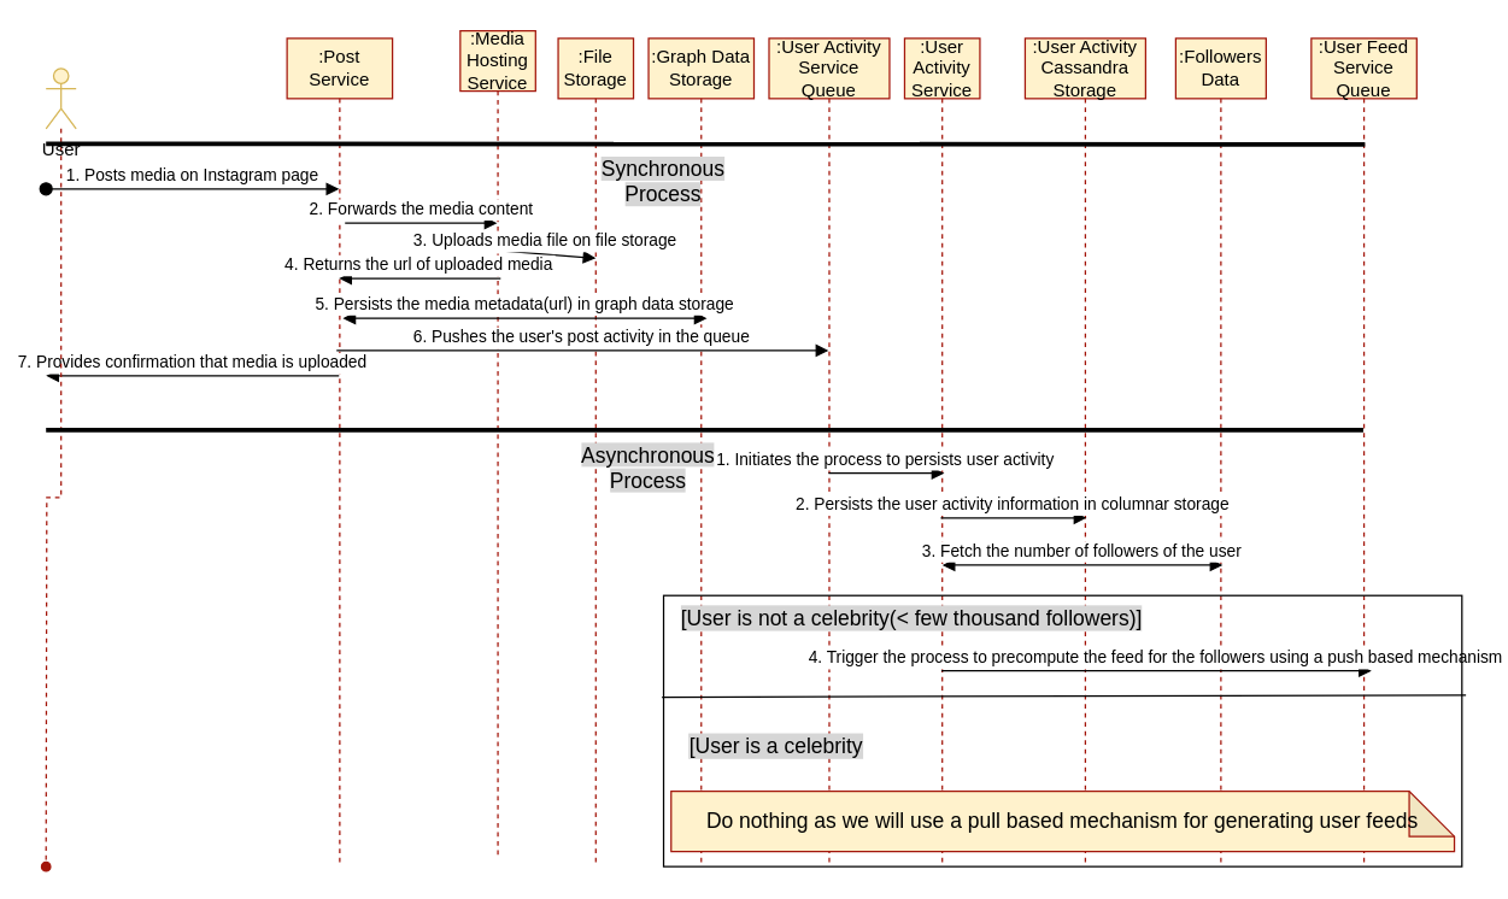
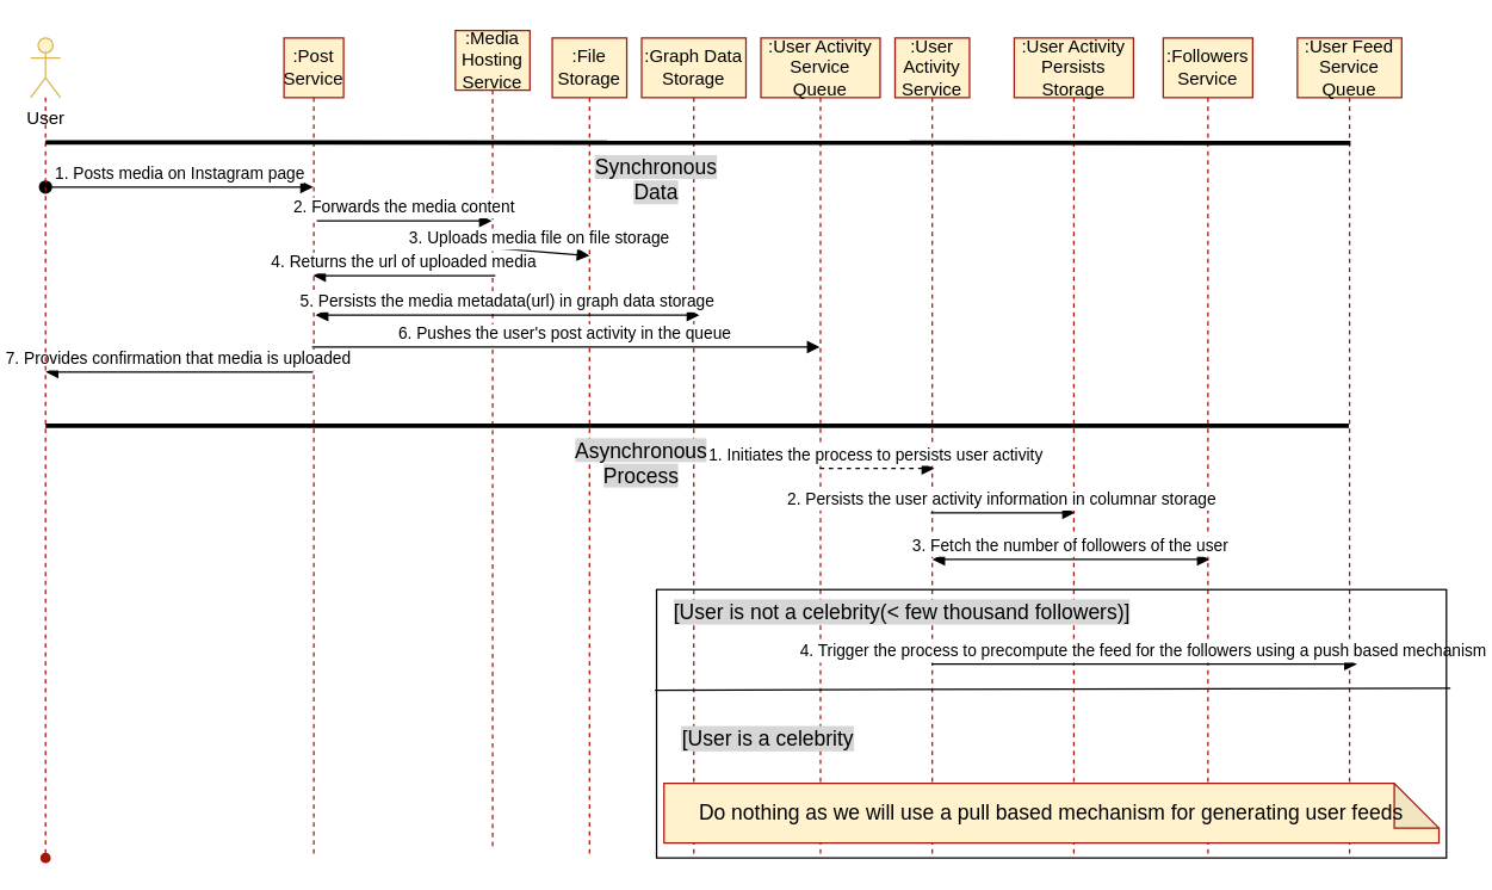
  <mxCell id="0" />
  <mxCell id="1" parent="0" />
- <mxCell id="2" value=":Post Service" style="shape=umlLifeline;perimeter=lifelinePerimeter;container=1;collapsible=0;recursiveResize=0;rounded=0;shadow=0;strokeWidth=1;whiteSpace=wrap;fillColor=#fff2cc;strokeColor=#A3160B;" parent="1" vertex="1"><mxGeometry x="190" y="25" width="70" height="550" as="geometry" /></mxCell>
+ <mxCell id="2" value=":Post Service" style="shape=umlLifeline;perimeter=lifelinePerimeter;container=1;collapsible=0;recursiveResize=0;rounded=0;shadow=0;strokeWidth=1;whiteSpace=wrap;fillColor=#fff2cc;strokeColor=#A3160B;" parent="1" vertex="1"><mxGeometry x="190" y="25" width="40" height="550" as="geometry" /></mxCell>
  <mxCell id="3" value=":Media Hosting Service" style="shape=umlLifeline;perimeter=lifelinePerimeter;container=1;collapsible=0;recursiveResize=0;rounded=0;shadow=0;strokeWidth=1;align=center;whiteSpace=wrap;fillColor=#fff2cc;strokeColor=#A3160B;" parent="1" vertex="1"><mxGeometry x="305" y="20" width="50" height="550" as="geometry" /></mxCell>
  <mxCell id="4" value="2. Forwards the media content" style="verticalAlign=bottom;endArrow=block;shadow=0;strokeWidth=1;exitX=0.55;exitY=0.223;exitDx=0;exitDy=0;exitPerimeter=0;" parent="1" source="2" target="3" edge="1"><mxGeometry relative="1" as="geometry"><mxPoint x="180" y="174" as="sourcePoint" /><mxPoint x="300" y="165" as="targetPoint" /></mxGeometry></mxCell>
  <mxCell id="5" value="1. Posts media on Instagram page" style="verticalAlign=bottom;startArrow=oval;endArrow=block;startSize=8;shadow=0;strokeWidth=1;html=1;align=center;" parent="1" target="2" edge="1"><mxGeometry relative="1" as="geometry"><mxPoint x="30" y="125" as="sourcePoint" /><mxPoint x="150" y="145" as="targetPoint" /></mxGeometry></mxCell>
  <mxCell id="6" value=":File Storage" style="shape=umlLifeline;perimeter=lifelinePerimeter;container=1;collapsible=0;recursiveResize=0;rounded=0;shadow=0;strokeWidth=1;align=center;whiteSpace=wrap;fillColor=#fff2cc;strokeColor=#A3160B;" vertex="1" parent="1"><mxGeometry x="370" y="25" width="50" height="550" as="geometry" /></mxCell>
  <mxCell id="7" value="3. Uploads media file on file storage" style="verticalAlign=bottom;endArrow=block;shadow=0;strokeWidth=1;exitX=0.456;exitY=0.265;exitDx=0;exitDy=0;exitPerimeter=0;" edge="1" parent="1" source="3"><mxGeometry relative="1" as="geometry"><mxPoint x="335" y="205" as="sourcePoint" /><mxPoint x="395" y="171" as="targetPoint" /></mxGeometry></mxCell>
  <mxCell id="8" value=":Graph Data Storage" style="shape=umlLifeline;perimeter=lifelinePerimeter;container=1;collapsible=0;recursiveResize=0;rounded=0;shadow=0;strokeWidth=1;align=center;whiteSpace=wrap;fillColor=#fff2cc;strokeColor=#A3160B;" vertex="1" parent="1"><mxGeometry x="430" y="25" width="70" height="550" as="geometry" /></mxCell>
  <mxCell id="9" value="&lt;font style=&quot;font-size: 14px ; background-color: rgb(214 , 214 , 214)&quot;&gt;Asynchronous Process&lt;/font&gt;" style="text;html=1;strokeColor=none;fillColor=none;align=center;verticalAlign=middle;whiteSpace=wrap;rounded=0;" vertex="1" parent="8"><mxGeometry x="-30" y="270" width="60" height="30" as="geometry" /></mxCell>
- <mxCell id="10" value="&lt;font style=&quot;font-size: 14px ; background-color: rgb(214 , 214 , 214)&quot;&gt;Synchronous Process&lt;/font&gt;" style="text;html=1;strokeColor=none;fillColor=none;align=center;verticalAlign=middle;whiteSpace=wrap;rounded=0;" vertex="1" parent="8"><mxGeometry x="-20" y="80" width="60" height="30" as="geometry" /></mxCell>
+ <mxCell id="10" value="&lt;font style=&quot;font-size: 14px ; background-color: rgb(214 , 214 , 214)&quot;&gt;Synchronous Data&lt;/font&gt;" style="text;html=1;strokeColor=none;fillColor=none;align=center;verticalAlign=middle;whiteSpace=wrap;rounded=0;" vertex="1" parent="8"><mxGeometry x="-20" y="80" width="60" height="30" as="geometry" /></mxCell>
  <mxCell id="11" value=":User Activity Service Queue" style="shape=umlLifeline;perimeter=lifelinePerimeter;container=1;collapsible=0;recursiveResize=0;rounded=0;shadow=0;strokeWidth=1;align=center;whiteSpace=wrap;fillColor=#fff2cc;strokeColor=#A3160B;" vertex="1" parent="1"><mxGeometry x="510" y="25" width="80" height="550" as="geometry" /></mxCell>
  <mxCell id="12" value=":User Activity Service" style="shape=umlLifeline;perimeter=lifelinePerimeter;container=1;collapsible=0;recursiveResize=0;rounded=0;shadow=0;strokeWidth=1;align=center;whiteSpace=wrap;fillColor=#fff2cc;strokeColor=#A3160B;" vertex="1" parent="1"><mxGeometry x="600" y="25" width="50" height="550" as="geometry" /></mxCell>
- <mxCell id="13" value=":User Activity Cassandra Storage" style="shape=umlLifeline;perimeter=lifelinePerimeter;container=1;collapsible=0;recursiveResize=0;rounded=0;shadow=0;strokeWidth=1;align=center;whiteSpace=wrap;fillColor=#fff2cc;strokeColor=#A3160B;" vertex="1" parent="1"><mxGeometry x="680" y="25" width="80" height="550" as="geometry" /></mxCell>
- <mxCell id="14" value=":Followers Data" style="shape=umlLifeline;perimeter=lifelinePerimeter;container=1;collapsible=0;recursiveResize=0;rounded=0;shadow=0;strokeWidth=1;align=center;whiteSpace=wrap;fillColor=#fff2cc;strokeColor=#A3160B;" vertex="1" parent="1"><mxGeometry x="780" y="25" width="60" height="550" as="geometry" /></mxCell>
+ <mxCell id="13" value=":User Activity Persists Storage" style="shape=umlLifeline;perimeter=lifelinePerimeter;container=1;collapsible=0;recursiveResize=0;rounded=0;shadow=0;strokeWidth=1;align=center;whiteSpace=wrap;fillColor=#fff2cc;strokeColor=#A3160B;" vertex="1" parent="1"><mxGeometry x="680" y="25" width="80" height="550" as="geometry" /></mxCell>
+ <mxCell id="14" value=":Followers Service" style="shape=umlLifeline;perimeter=lifelinePerimeter;container=1;collapsible=0;recursiveResize=0;rounded=0;shadow=0;strokeWidth=1;align=center;whiteSpace=wrap;fillColor=#fff2cc;strokeColor=#A3160B;" vertex="1" parent="1"><mxGeometry x="780" y="25" width="60" height="550" as="geometry" /></mxCell>
  <mxCell id="15" value=":User Feed Service Queue" style="shape=umlLifeline;perimeter=lifelinePerimeter;container=1;collapsible=0;recursiveResize=0;rounded=0;shadow=0;strokeWidth=1;align=center;whiteSpace=wrap;fillColor=#fff2cc;strokeColor=#A3160B;" vertex="1" parent="1"><mxGeometry x="870" y="25" width="70" height="550" as="geometry" /></mxCell>
  <mxCell id="16" value="4. Returns the url of uploaded media" style="verticalAlign=bottom;endArrow=block;shadow=0;strokeWidth=1;exitX=0.536;exitY=0.299;exitDx=0;exitDy=0;exitPerimeter=0;" edge="1" parent="1" source="3" target="2"><mxGeometry relative="1" as="geometry"><mxPoint x="280" y="146" as="sourcePoint" /><mxPoint x="405" y="146" as="targetPoint" /></mxGeometry></mxCell>
  <mxCell id="17" value="5. Persists the media metadata(url) in graph data storage" style="verticalAlign=bottom;endArrow=block;shadow=0;strokeWidth=1;exitX=0.53;exitY=0.338;exitDx=0;exitDy=0;exitPerimeter=0;startArrow=block;startFill=1;entryX=0.554;entryY=0.338;entryDx=0;entryDy=0;entryPerimeter=0;" edge="1" parent="1" source="2" target="8"><mxGeometry relative="1" as="geometry"><mxPoint x="250" y="225" as="sourcePoint" /><mxPoint x="189.5" y="168.8" as="targetPoint" /></mxGeometry></mxCell>
  <mxCell id="18" value="6. Pushes the user's post activity in the queue" style="verticalAlign=bottom;endArrow=block;shadow=0;strokeWidth=1;exitX=0.47;exitY=0.377;exitDx=0;exitDy=0;exitPerimeter=0;" edge="1" parent="1" source="2" target="11"><mxGeometry relative="1" as="geometry"><mxPoint x="180" y="206" as="sourcePoint" /><mxPoint x="586.1" y="195" as="targetPoint" /></mxGeometry></mxCell>
  <mxCell id="19" value="7. Provides confirmation that media is uploaded" style="verticalAlign=bottom;endArrow=block;shadow=0;strokeWidth=1;" edge="1" parent="1" source="2"><mxGeometry relative="1" as="geometry"><mxPoint x="180" y="216" as="sourcePoint" /><mxPoint x="30" y="249" as="targetPoint" /></mxGeometry></mxCell>
  <mxCell id="20" style="edgeStyle=orthogonalEdgeStyle;rounded=0;orthogonalLoop=1;jettySize=auto;html=1;endArrow=oval;endFill=1;dashed=1;fillColor=#fff2cc;strokeColor=#A3160B;" edge="1" parent="1" source="21"><mxGeometry relative="1" as="geometry"><mxPoint x="30" y="575" as="targetPoint" /></mxGeometry></mxCell>
- <mxCell id="21" value="User" style="shape=umlActor;verticalLabelPosition=bottom;verticalAlign=top;html=1;outlineConnect=0;fillColor=#fff2cc;strokeColor=#d6b656;" vertex="1" parent="1"><mxGeometry x="30" y="45" width="20" height="40" as="geometry" /></mxCell>
+ <mxCell id="21" value="User" style="shape=umlActor;verticalLabelPosition=bottom;verticalAlign=top;html=1;outlineConnect=0;fillColor=#fff2cc;strokeColor=#d6b656;" vertex="1" parent="1"><mxGeometry x="20" y="25" width="20" height="40" as="geometry" /></mxCell>
  <mxCell id="22" value="" style="shape=link;html=1;rounded=0;endArrow=oval;endFill=1;strokeColor=none;entryX=0.497;entryY=0.126;entryDx=0;entryDy=0;entryPerimeter=0;fillColor=#647687;startArrow=none;" edge="1" parent="1" source="10" target="15"><mxGeometry width="100" relative="1" as="geometry"><mxPoint x="30" y="85" as="sourcePoint" /><mxPoint x="570" y="235" as="targetPoint" /></mxGeometry></mxCell>
  <mxCell id="23" value="" style="endArrow=none;html=1;rounded=0;shadow=0;strokeColor=#000000;strokeWidth=3;entryX=0.509;entryY=0.128;entryDx=0;entryDy=0;entryPerimeter=0;" edge="1" parent="1" target="15"><mxGeometry width="50" height="50" relative="1" as="geometry"><mxPoint x="30" y="95" as="sourcePoint" /><mxPoint x="905" y="105" as="targetPoint" /><Array as="points" /></mxGeometry></mxCell>
  <mxCell id="24" value="" style="shape=link;html=1;rounded=0;endArrow=none;endFill=1;strokeColor=none;entryX=0.497;entryY=0.126;entryDx=0;entryDy=0;entryPerimeter=0;fillColor=#647687;" edge="1" parent="1" target="10"><mxGeometry width="100" relative="1" as="geometry"><mxPoint x="30" y="85" as="sourcePoint" /><mxPoint x="904.79" y="84.22" as="targetPoint" /></mxGeometry></mxCell>
  <mxCell id="25" value="" style="endArrow=none;html=1;rounded=0;shadow=0;strokeColor=#000000;strokeWidth=3;" edge="1" parent="1" target="15"><mxGeometry width="50" height="50" relative="1" as="geometry"><mxPoint x="30" y="285" as="sourcePoint" /><mxPoint x="918.01" y="106.44" as="targetPoint" /><Array as="points" /></mxGeometry></mxCell>
- <mxCell id="26" value="1. Initiates the process to persists user activity" style="verticalAlign=bottom;endArrow=block;shadow=0;strokeWidth=1;entryX=0.528;entryY=0.525;entryDx=0;entryDy=0;entryPerimeter=0;" edge="1" parent="1" source="11" target="12"><mxGeometry relative="1" as="geometry"><mxPoint x="218.8" y="259.19" as="sourcePoint" /><mxPoint x="40" y="259" as="targetPoint" /></mxGeometry></mxCell>
+ <mxCell id="26" value="1. Initiates the process to persists user activity" style="verticalAlign=bottom;endArrow=block;shadow=0;strokeWidth=1;entryX=0.528;entryY=0.525;entryDx=0;entryDy=0;entryPerimeter=0;dashed=1;" edge="1" parent="1" source="11" target="12"><mxGeometry relative="1" as="geometry"><mxPoint x="218.8" y="259.19" as="sourcePoint" /><mxPoint x="40" y="259" as="targetPoint" /></mxGeometry></mxCell>
  <mxCell id="27" value="2. Persists the user activity information in columnar storage" style="verticalAlign=bottom;endArrow=block;shadow=0;strokeWidth=1;exitX=0.48;exitY=0.579;exitDx=0;exitDy=0;exitPerimeter=0;entryX=0.51;entryY=0.579;entryDx=0;entryDy=0;entryPerimeter=0;" edge="1" parent="1" source="12" target="13"><mxGeometry relative="1" as="geometry"><mxPoint x="630" y="362" as="sourcePoint" /><mxPoint x="634.5" y="341.44" as="targetPoint" /></mxGeometry></mxCell>
  <mxCell id="28" value="3. Fetch the number of followers of the user" style="verticalAlign=bottom;endArrow=block;shadow=0;strokeWidth=1;exitX=0.5;exitY=0.636;exitDx=0;exitDy=0;exitPerimeter=0;startArrow=block;startFill=1;entryX=0.52;entryY=0.636;entryDx=0;entryDy=0;entryPerimeter=0;" edge="1" parent="1" source="12" target="14"><mxGeometry relative="1" as="geometry"><mxPoint x="633.2" y="373.4" as="sourcePoint" /><mxPoint x="810" y="365" as="targetPoint" /><Array as="points" /></mxGeometry></mxCell>
  <mxCell id="29" value="4. Trigger the process to precompute the feed for the followers using a push based mechanism" style="verticalAlign=bottom;endArrow=none;shadow=0;strokeWidth=1;endFill=0;startArrow=block;startFill=1;" edge="1" parent="1" target="12"><mxGeometry relative="1" as="geometry"><mxPoint x="910" y="445" as="sourcePoint" /><mxPoint x="720.6" y="455" as="targetPoint" /></mxGeometry></mxCell>
  <mxCell id="30" value="" style="rounded=0;whiteSpace=wrap;html=1;labelBackgroundColor=#D6D6D6;fontSize=14;strokeColor=#000000;fillColor=none;" vertex="1" parent="1"><mxGeometry x="440" y="395" width="530" height="180" as="geometry" /></mxCell>
  <mxCell id="31" value="[User is not a celebrity(&amp;lt; few thousand followers)]" style="text;html=1;strokeColor=none;fillColor=none;align=center;verticalAlign=middle;whiteSpace=wrap;rounded=0;labelBackgroundColor=#D6D6D6;fontSize=14;" vertex="1" parent="1"><mxGeometry x="440" y="395" width="330" height="30" as="geometry" /></mxCell>
  <mxCell id="32" value="" style="endArrow=none;html=1;rounded=0;shadow=0;fontSize=14;strokeColor=#000000;strokeWidth=1;exitX=-0.002;exitY=0.375;exitDx=0;exitDy=0;entryX=1.005;entryY=0.367;entryDx=0;entryDy=0;exitPerimeter=0;entryPerimeter=0;" edge="1" parent="1" source="30" target="30"><mxGeometry width="50" height="50" relative="1" as="geometry"><mxPoint x="500" y="335" as="sourcePoint" /><mxPoint x="550" y="285" as="targetPoint" /></mxGeometry></mxCell>
  <mxCell id="33" value="[User is a celebrity" style="text;html=1;strokeColor=none;fillColor=none;align=center;verticalAlign=middle;whiteSpace=wrap;rounded=0;labelBackgroundColor=#D6D6D6;fontSize=14;" vertex="1" parent="1"><mxGeometry x="450" y="480" width="130" height="30" as="geometry" /></mxCell>
  <mxCell id="34" value="Do nothing as we will use a pull based mechanism for generating user feeds" style="shape=note;whiteSpace=wrap;html=1;backgroundOutline=1;darkOpacity=0.05;labelBackgroundColor=none;fontSize=14;strokeColor=#A3160B;fillColor=#fff2cc;" vertex="1" parent="1"><mxGeometry x="445" y="525" width="520" height="40" as="geometry" /></mxCell>
